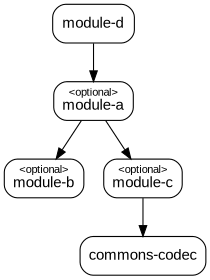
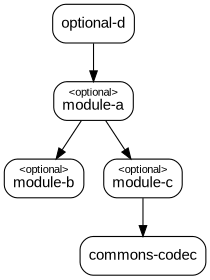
  digraph {
    node [fontname=Arial fontsize=14 shape=box style=rounded]
    edge [fontname=Arial fontsize=10]
    n1 [label=<<font point-size="10">&lt;optional&gt;</font><br/>module-a>]
    n2 [label=<<font point-size="10">&lt;optional&gt;</font><br/>module-b>]
    n3 [label=<<font point-size="10">&lt;optional&gt;</font><br/>module-c>]
    n4 [label=<commons-codec>]
-   n5 [label="module-d"]
+   n5 [label="optional-d"]
    n1 -> n2
    n1 -> n3
    n3 -> n4
    n5 -> n1
  }
